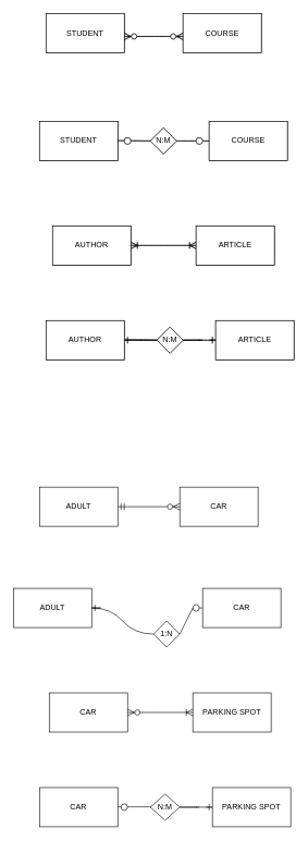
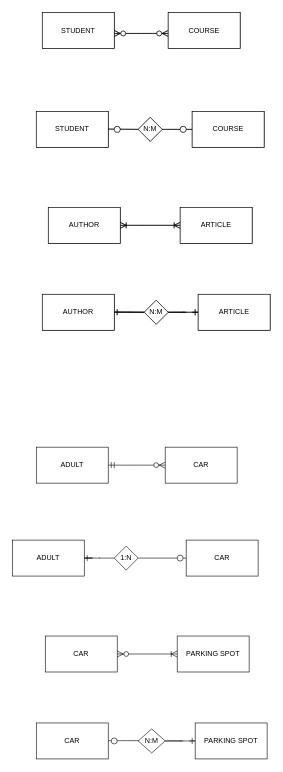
  <mxCell id="0" />
  <mxCell id="1" parent="0" />
  <mxCell id="2" value="STUDENT" style="rounded=0;whiteSpace=wrap;html=1;" vertex="1" parent="1"><mxGeometry x="70" y="20" width="120" height="60" as="geometry" /></mxCell>
  <mxCell id="3" value="COURSE" style="rounded=0;whiteSpace=wrap;html=1;" vertex="1" parent="1"><mxGeometry x="280" y="20" width="120" height="60" as="geometry" /></mxCell>
  <mxCell id="4" value="STUDENT" style="rounded=0;whiteSpace=wrap;html=1;" vertex="1" parent="1"><mxGeometry x="60" y="185" width="120" height="60" as="geometry" /></mxCell>
  <mxCell id="5" value="COURSE" style="rounded=0;whiteSpace=wrap;html=1;" vertex="1" parent="1"><mxGeometry x="320" y="185" width="120" height="60" as="geometry" /></mxCell>
  <mxCell id="6" value="N:M" style="rhombus;whiteSpace=wrap;html=1;" vertex="1" parent="1"><mxGeometry x="230" y="195" width="40" height="40" as="geometry" /></mxCell>
  <mxCell id="7" value="" style="endArrow=none;html=1;rounded=0;fontSize=12;startSize=8;endSize=8;curved=1;entryX=0;entryY=0.5;entryDx=0;entryDy=0;exitX=1;exitY=0.5;exitDx=0;exitDy=0;" edge="1" parent="1" source="9" target="5"><mxGeometry relative="1" as="geometry"><mxPoint x="230" y="245" as="sourcePoint" /><mxPoint x="390" y="245" as="targetPoint" /></mxGeometry></mxCell>
  <mxCell id="8" value="" style="endArrow=none;html=1;rounded=0;fontSize=12;startSize=8;endSize=8;curved=1;entryX=0;entryY=0.5;entryDx=0;entryDy=0;exitX=1;exitY=0.5;exitDx=0;exitDy=0;" edge="1" parent="1" source="6" target="9"><mxGeometry relative="1" as="geometry"><mxPoint x="270" y="215" as="sourcePoint" /><mxPoint x="320" y="215" as="targetPoint" /></mxGeometry></mxCell>
  <mxCell id="9" value="" style="ellipse;whiteSpace=wrap;html=1;aspect=fixed;" vertex="1" parent="1"><mxGeometry x="300" y="210" width="10" height="10" as="geometry" /></mxCell>
  <mxCell id="10" value="" style="endArrow=none;html=1;rounded=0;fontSize=12;startSize=8;endSize=8;curved=1;entryX=0;entryY=0.5;entryDx=0;entryDy=0;" edge="1" parent="1" target="6"><mxGeometry relative="1" as="geometry"><mxPoint x="180" y="214.5" as="sourcePoint" /><mxPoint x="250" y="214.5" as="targetPoint" /></mxGeometry></mxCell>
  <mxCell id="11" value="" style="ellipse;whiteSpace=wrap;html=1;aspect=fixed;" vertex="1" parent="1"><mxGeometry x="190" y="210" width="10" height="10" as="geometry" /></mxCell>
  <mxCell id="12" value="" style="edgeStyle=entityRelationEdgeStyle;fontSize=12;html=1;endArrow=ERzeroToMany;endFill=1;startArrow=ERzeroToMany;rounded=0;startSize=8;endSize=8;curved=1;" edge="1" parent="1"><mxGeometry width="100" height="100" relative="1" as="geometry"><mxPoint x="190" y="55" as="sourcePoint" /><mxPoint x="280" y="55" as="targetPoint" /></mxGeometry></mxCell>
  <mxCell id="13" style="edgeStyle=none;curved=1;rounded=0;orthogonalLoop=1;jettySize=auto;html=1;entryX=0;entryY=0.633;entryDx=0;entryDy=0;entryPerimeter=0;fontSize=12;startSize=8;endSize=8;" edge="1" parent="1" source="3" target="3"><mxGeometry relative="1" as="geometry" /></mxCell>
  <mxCell id="14" value="AUTHOR" style="rounded=0;whiteSpace=wrap;html=1;" vertex="1" parent="1"><mxGeometry x="80" y="345" width="120" height="60" as="geometry" /></mxCell>
  <mxCell id="15" value="ARTICLE" style="rounded=0;whiteSpace=wrap;html=1;" vertex="1" parent="1"><mxGeometry x="300" y="345" width="120" height="60" as="geometry" /></mxCell>
  <mxCell id="16" value="AUTHOR" style="rounded=0;whiteSpace=wrap;html=1;" vertex="1" parent="1"><mxGeometry x="70" y="490" width="120" height="60" as="geometry" /></mxCell>
  <mxCell id="17" value="ARTICLE" style="rounded=0;whiteSpace=wrap;html=1;" vertex="1" parent="1"><mxGeometry x="330" y="490" width="120" height="60" as="geometry" /></mxCell>
  <mxCell id="18" value="N:M" style="rhombus;whiteSpace=wrap;html=1;" vertex="1" parent="1"><mxGeometry x="240" y="500" width="40" height="40" as="geometry" /></mxCell>
  <mxCell id="19" value="" style="endArrow=none;html=1;rounded=0;fontSize=12;startSize=8;endSize=8;curved=1;entryX=0;entryY=0.5;entryDx=0;entryDy=0;exitX=1;exitY=0.5;exitDx=0;exitDy=0;" edge="1" parent="1" target="17"><mxGeometry relative="1" as="geometry"><mxPoint x="320" y="520" as="sourcePoint" /><mxPoint x="400" y="550" as="targetPoint" /></mxGeometry></mxCell>
  <mxCell id="20" value="" style="endArrow=none;html=1;rounded=0;fontSize=12;startSize=8;endSize=8;curved=1;entryX=0;entryY=0.5;entryDx=0;entryDy=0;exitX=1;exitY=0.5;exitDx=0;exitDy=0;" edge="1" parent="1" source="18"><mxGeometry relative="1" as="geometry"><mxPoint x="280" y="520" as="sourcePoint" /><mxPoint x="310" y="520" as="targetPoint" /></mxGeometry></mxCell>
  <mxCell id="21" value="" style="endArrow=none;html=1;rounded=0;fontSize=12;startSize=8;endSize=8;curved=1;entryX=0;entryY=0.5;entryDx=0;entryDy=0;" edge="1" parent="1" target="18"><mxGeometry relative="1" as="geometry"><mxPoint x="190" y="519.5" as="sourcePoint" /><mxPoint x="260" y="519.5" as="targetPoint" /></mxGeometry></mxCell>
  <mxCell id="22" style="edgeStyle=none;curved=1;rounded=0;orthogonalLoop=1;jettySize=auto;html=1;entryX=0;entryY=0.633;entryDx=0;entryDy=0;entryPerimeter=0;fontSize=12;startSize=8;endSize=8;" edge="1" parent="1" source="15" target="15"><mxGeometry relative="1" as="geometry" /></mxCell>
  <mxCell id="23" value="" style="edgeStyle=entityRelationEdgeStyle;fontSize=12;html=1;endArrow=ERone;endFill=1;rounded=0;startSize=8;endSize=8;curved=1;exitX=0;exitY=0.5;exitDx=0;exitDy=0;entryX=1;entryY=0.5;entryDx=0;entryDy=0;" edge="1" parent="1" source="18" target="16"><mxGeometry width="100" height="100" relative="1" as="geometry"><mxPoint x="310" y="455" as="sourcePoint" /><mxPoint x="190" y="525" as="targetPoint" /></mxGeometry></mxCell>
  <mxCell id="24" value="" style="edgeStyle=entityRelationEdgeStyle;fontSize=12;html=1;endArrow=ERone;endFill=1;rounded=0;startSize=8;endSize=8;curved=1;entryX=0;entryY=0.5;entryDx=0;entryDy=0;exitX=1;exitY=0.5;exitDx=0;exitDy=0;" edge="1" parent="1" source="18" target="17"><mxGeometry width="100" height="100" relative="1" as="geometry"><mxPoint x="280" y="525" as="sourcePoint" /><mxPoint x="320" y="395" as="targetPoint" /></mxGeometry></mxCell>
  <mxCell id="25" value="" style="edgeStyle=entityRelationEdgeStyle;fontSize=12;html=1;endArrow=ERoneToMany;startArrow=ERoneToMany;rounded=0;startSize=8;endSize=8;curved=1;exitX=1;exitY=0.5;exitDx=0;exitDy=0;" edge="1" parent="1" source="14"><mxGeometry width="100" height="100" relative="1" as="geometry"><mxPoint x="220" y="495" as="sourcePoint" /><mxPoint x="300" y="375" as="targetPoint" /><Array as="points"><mxPoint x="210" y="372" /><mxPoint x="210" y="375" /><mxPoint x="220" y="415" /><mxPoint x="210" y="365" /></Array></mxGeometry></mxCell>
  <mxCell id="26" value="STUDENT" style="rounded=0;whiteSpace=wrap;html=1;" vertex="1" parent="1"><mxGeometry x="70" y="20" width="120" height="60" as="geometry" /></mxCell>
  <mxCell id="27" value="COURSE" style="rounded=0;whiteSpace=wrap;html=1;" vertex="1" parent="1"><mxGeometry x="280" y="20" width="120" height="60" as="geometry" /></mxCell>
  <mxCell id="28" value="STUDENT" style="rounded=0;whiteSpace=wrap;html=1;" vertex="1" parent="1"><mxGeometry x="60" y="185" width="120" height="60" as="geometry" /></mxCell>
  <mxCell id="29" value="COURSE" style="rounded=0;whiteSpace=wrap;html=1;" vertex="1" parent="1"><mxGeometry x="320" y="185" width="120" height="60" as="geometry" /></mxCell>
  <mxCell id="30" value="N:M" style="rhombus;whiteSpace=wrap;html=1;" vertex="1" parent="1"><mxGeometry x="230" y="195" width="40" height="40" as="geometry" /></mxCell>
  <mxCell id="31" value="" style="endArrow=none;html=1;rounded=0;fontSize=12;startSize=8;endSize=8;curved=1;entryX=0;entryY=0.5;entryDx=0;entryDy=0;exitX=1;exitY=0.5;exitDx=0;exitDy=0;" edge="1" parent="1" source="33" target="29"><mxGeometry relative="1" as="geometry"><mxPoint x="230" y="245" as="sourcePoint" /><mxPoint x="390" y="245" as="targetPoint" /></mxGeometry></mxCell>
  <mxCell id="32" value="" style="endArrow=none;html=1;rounded=0;fontSize=12;startSize=8;endSize=8;curved=1;entryX=0;entryY=0.5;entryDx=0;entryDy=0;exitX=1;exitY=0.5;exitDx=0;exitDy=0;" edge="1" parent="1" source="30" target="33"><mxGeometry relative="1" as="geometry"><mxPoint x="270" y="215" as="sourcePoint" /><mxPoint x="320" y="215" as="targetPoint" /></mxGeometry></mxCell>
  <mxCell id="33" value="" style="ellipse;whiteSpace=wrap;html=1;aspect=fixed;" vertex="1" parent="1"><mxGeometry x="300" y="210" width="10" height="10" as="geometry" /></mxCell>
  <mxCell id="34" value="" style="endArrow=none;html=1;rounded=0;fontSize=12;startSize=8;endSize=8;curved=1;entryX=0;entryY=0.5;entryDx=0;entryDy=0;" edge="1" parent="1" target="30"><mxGeometry relative="1" as="geometry"><mxPoint x="180" y="214.5" as="sourcePoint" /><mxPoint x="250" y="214.5" as="targetPoint" /></mxGeometry></mxCell>
  <mxCell id="35" value="" style="ellipse;whiteSpace=wrap;html=1;aspect=fixed;" vertex="1" parent="1"><mxGeometry x="190" y="210" width="10" height="10" as="geometry" /></mxCell>
  <mxCell id="36" value="" style="edgeStyle=entityRelationEdgeStyle;fontSize=12;html=1;endArrow=ERzeroToMany;endFill=1;startArrow=ERzeroToMany;rounded=0;startSize=8;endSize=8;curved=1;" edge="1" parent="1"><mxGeometry width="100" height="100" relative="1" as="geometry"><mxPoint x="190" y="55" as="sourcePoint" /><mxPoint x="280" y="55" as="targetPoint" /></mxGeometry></mxCell>
  <mxCell id="37" style="edgeStyle=none;curved=1;rounded=0;orthogonalLoop=1;jettySize=auto;html=1;entryX=0;entryY=0.633;entryDx=0;entryDy=0;entryPerimeter=0;fontSize=12;startSize=8;endSize=8;" edge="1" parent="1" source="27" target="27"><mxGeometry relative="1" as="geometry" /></mxCell>
  <mxCell id="38" value="AUTHOR" style="rounded=0;whiteSpace=wrap;html=1;" vertex="1" parent="1"><mxGeometry x="80" y="345" width="120" height="60" as="geometry" /></mxCell>
  <mxCell id="39" value="ARTICLE" style="rounded=0;whiteSpace=wrap;html=1;" vertex="1" parent="1"><mxGeometry x="300" y="345" width="120" height="60" as="geometry" /></mxCell>
  <mxCell id="40" value="AUTHOR" style="rounded=0;whiteSpace=wrap;html=1;" vertex="1" parent="1"><mxGeometry x="70" y="490" width="120" height="60" as="geometry" /></mxCell>
  <mxCell id="41" value="ARTICLE" style="rounded=0;whiteSpace=wrap;html=1;" vertex="1" parent="1"><mxGeometry x="330" y="490" width="120" height="60" as="geometry" /></mxCell>
  <mxCell id="42" value="N:M" style="rhombus;whiteSpace=wrap;html=1;" vertex="1" parent="1"><mxGeometry x="240" y="500" width="40" height="40" as="geometry" /></mxCell>
  <mxCell id="43" value="" style="endArrow=none;html=1;rounded=0;fontSize=12;startSize=8;endSize=8;curved=1;entryX=0;entryY=0.5;entryDx=0;entryDy=0;exitX=1;exitY=0.5;exitDx=0;exitDy=0;" edge="1" parent="1" target="41"><mxGeometry relative="1" as="geometry"><mxPoint x="320" y="520" as="sourcePoint" /><mxPoint x="400" y="550" as="targetPoint" /></mxGeometry></mxCell>
  <mxCell id="44" value="" style="endArrow=none;html=1;rounded=0;fontSize=12;startSize=8;endSize=8;curved=1;entryX=0;entryY=0.5;entryDx=0;entryDy=0;exitX=1;exitY=0.5;exitDx=0;exitDy=0;" edge="1" parent="1" source="42"><mxGeometry relative="1" as="geometry"><mxPoint x="280" y="520" as="sourcePoint" /><mxPoint x="310" y="520" as="targetPoint" /></mxGeometry></mxCell>
  <mxCell id="45" value="" style="endArrow=none;html=1;rounded=0;fontSize=12;startSize=8;endSize=8;curved=1;entryX=0;entryY=0.5;entryDx=0;entryDy=0;" edge="1" parent="1" target="42"><mxGeometry relative="1" as="geometry"><mxPoint x="190" y="519.5" as="sourcePoint" /><mxPoint x="260" y="519.5" as="targetPoint" /></mxGeometry></mxCell>
  <mxCell id="46" style="edgeStyle=none;curved=1;rounded=0;orthogonalLoop=1;jettySize=auto;html=1;entryX=0;entryY=0.633;entryDx=0;entryDy=0;entryPerimeter=0;fontSize=12;startSize=8;endSize=8;" edge="1" parent="1" source="39" target="39"><mxGeometry relative="1" as="geometry" /></mxCell>
  <mxCell id="47" value="" style="edgeStyle=entityRelationEdgeStyle;fontSize=12;html=1;endArrow=ERone;endFill=1;rounded=0;startSize=8;endSize=8;curved=1;exitX=0;exitY=0.5;exitDx=0;exitDy=0;entryX=1;entryY=0.5;entryDx=0;entryDy=0;" edge="1" parent="1" source="42" target="40"><mxGeometry width="100" height="100" relative="1" as="geometry"><mxPoint x="310" y="455" as="sourcePoint" /><mxPoint x="190" y="525" as="targetPoint" /></mxGeometry></mxCell>
  <mxCell id="48" value="" style="edgeStyle=entityRelationEdgeStyle;fontSize=12;html=1;endArrow=ERone;endFill=1;rounded=0;startSize=8;endSize=8;curved=1;entryX=0;entryY=0.5;entryDx=0;entryDy=0;exitX=1;exitY=0.5;exitDx=0;exitDy=0;" edge="1" parent="1" source="42" target="41"><mxGeometry width="100" height="100" relative="1" as="geometry"><mxPoint x="280" y="525" as="sourcePoint" /><mxPoint x="320" y="395" as="targetPoint" /></mxGeometry></mxCell>
  <mxCell id="49" value="" style="edgeStyle=entityRelationEdgeStyle;fontSize=12;html=1;endArrow=ERoneToMany;startArrow=ERoneToMany;rounded=0;startSize=8;endSize=8;curved=1;exitX=1;exitY=0.5;exitDx=0;exitDy=0;" edge="1" parent="1" source="38"><mxGeometry width="100" height="100" relative="1" as="geometry"><mxPoint x="220" y="495" as="sourcePoint" /><mxPoint x="300" y="375" as="targetPoint" /><Array as="points"><mxPoint x="210" y="372" /><mxPoint x="210" y="375" /><mxPoint x="220" y="415" /><mxPoint x="210" y="365" /></Array></mxGeometry></mxCell>
  <mxCell id="50" value="ADULT" style="rounded=0;whiteSpace=wrap;html=1;" vertex="1" parent="1"><mxGeometry x="60" y="745" width="120" height="60" as="geometry" /></mxCell>
  <mxCell id="51" value="CAR" style="rounded=0;whiteSpace=wrap;html=1;" vertex="1" parent="1"><mxGeometry x="275" y="745" width="120" height="60" as="geometry" /></mxCell>
  <mxCell id="52" value="CAR" style="rounded=0;whiteSpace=wrap;html=1;" vertex="1" parent="1"><mxGeometry x="310" y="900" width="120" height="60" as="geometry" /></mxCell>
  <mxCell id="53" value="" style="endArrow=none;html=1;rounded=0;fontSize=12;startSize=8;endSize=8;curved=1;entryX=0;entryY=0.5;entryDx=0;entryDy=0;exitX=1;exitY=0.5;exitDx=0;exitDy=0;" edge="1" parent="1" source="55" target="52"><mxGeometry relative="1" as="geometry"><mxPoint x="225" y="960" as="sourcePoint" /><mxPoint x="385" y="960" as="targetPoint" /></mxGeometry></mxCell>
  <mxCell id="54" value="" style="endArrow=none;html=1;rounded=0;fontSize=12;startSize=8;endSize=8;curved=1;entryX=0;entryY=0.5;entryDx=0;entryDy=0;exitX=1;exitY=0.5;exitDx=0;exitDy=0;" edge="1" parent="1"><mxGeometry relative="1" as="geometry"><mxPoint x="175" y="1234.5" as="sourcePoint" /><mxPoint x="240" y="1234.5" as="targetPoint" /></mxGeometry></mxCell>
  <mxCell id="55" value="" style="ellipse;whiteSpace=wrap;html=1;aspect=fixed;" vertex="1" parent="1"><mxGeometry x="295" y="925" width="10" height="10" as="geometry" /></mxCell>
  <mxCell id="56" style="edgeStyle=none;curved=1;rounded=0;orthogonalLoop=1;jettySize=auto;html=1;entryX=0;entryY=0.633;entryDx=0;entryDy=0;entryPerimeter=0;fontSize=12;startSize=8;endSize=8;" edge="1" parent="1" source="51" target="51"><mxGeometry relative="1" as="geometry" /></mxCell>
  <mxCell id="57" value="CAR" style="rounded=0;whiteSpace=wrap;html=1;" vertex="1" parent="1"><mxGeometry x="75" y="1060" width="120" height="60" as="geometry" /></mxCell>
  <mxCell id="58" value="PARKING SPOT" style="rounded=0;whiteSpace=wrap;html=1;" vertex="1" parent="1"><mxGeometry x="295" y="1060" width="120" height="60" as="geometry" /></mxCell>
  <mxCell id="59" value="CAR" style="rounded=0;whiteSpace=wrap;html=1;" vertex="1" parent="1"><mxGeometry x="60" y="1205" width="120" height="60" as="geometry" /></mxCell>
  <mxCell id="60" value="PARKING SPOT" style="rounded=0;whiteSpace=wrap;html=1;" vertex="1" parent="1"><mxGeometry x="325" y="1205" width="120" height="60" as="geometry" /></mxCell>
  <mxCell id="61" value="N:M" style="rhombus;whiteSpace=wrap;html=1;" vertex="1" parent="1"><mxGeometry x="230" y="1215" width="45" height="40" as="geometry" /></mxCell>
  <mxCell id="62" value="" style="endArrow=none;html=1;rounded=0;fontSize=12;startSize=8;endSize=8;curved=1;entryX=0;entryY=0.5;entryDx=0;entryDy=0;exitX=1;exitY=0.5;exitDx=0;exitDy=0;" edge="1" parent="1" target="60"><mxGeometry relative="1" as="geometry"><mxPoint x="315" y="1235" as="sourcePoint" /><mxPoint x="395" y="1265" as="targetPoint" /></mxGeometry></mxCell>
  <mxCell id="63" value="" style="endArrow=none;html=1;rounded=0;fontSize=12;startSize=8;endSize=8;curved=1;entryX=0;entryY=0.5;entryDx=0;entryDy=0;exitX=1;exitY=0.5;exitDx=0;exitDy=0;" edge="1" parent="1" source="61"><mxGeometry relative="1" as="geometry"><mxPoint x="275" y="1235" as="sourcePoint" /><mxPoint x="305" y="1235" as="targetPoint" /></mxGeometry></mxCell>
  <mxCell id="64" style="edgeStyle=none;curved=1;rounded=0;orthogonalLoop=1;jettySize=auto;html=1;entryX=0;entryY=0.633;entryDx=0;entryDy=0;entryPerimeter=0;fontSize=12;startSize=8;endSize=8;" edge="1" parent="1" source="58" target="58"><mxGeometry relative="1" as="geometry" /></mxCell>
  <mxCell id="65" value="" style="edgeStyle=entityRelationEdgeStyle;fontSize=12;html=1;endArrow=ERone;endFill=1;rounded=0;startSize=8;endSize=8;curved=1;entryX=0;entryY=0.5;entryDx=0;entryDy=0;exitX=1;exitY=0.5;exitDx=0;exitDy=0;" edge="1" parent="1" source="61" target="60"><mxGeometry width="100" height="100" relative="1" as="geometry"><mxPoint x="275" y="1240" as="sourcePoint" /><mxPoint x="315" y="1110" as="targetPoint" /></mxGeometry></mxCell>
  <mxCell id="66" value="" style="edgeStyle=entityRelationEdgeStyle;fontSize=12;html=1;endArrow=ERone;endFill=1;rounded=0;startSize=8;endSize=8;curved=1;" edge="1" parent="1" source="70"><mxGeometry width="100" height="100" relative="1" as="geometry"><mxPoint x="220" y="929.5" as="sourcePoint" /><mxPoint x="130" y="929.5" as="targetPoint" /><Array as="points"><mxPoint x="250" y="899.5" /><mxPoint x="240" y="899.5" /></Array></mxGeometry></mxCell>
- <mxCell id="67" value="1:N" style="rhombus;whiteSpace=wrap;html=1;" vertex="1" parent="1"><mxGeometry x="235" y="950" width="40" height="40" as="geometry" /></mxCell>
+ <mxCell id="67" value="1:N" style="rhombus;whiteSpace=wrap;html=1;" vertex="1" parent="1"><mxGeometry x="190" y="910" width="40" height="40" as="geometry" /></mxCell>
  <mxCell id="68" style="edgeStyle=none;curved=1;rounded=0;orthogonalLoop=1;jettySize=auto;html=1;exitX=0;exitY=1;exitDx=0;exitDy=0;fontSize=12;startSize=8;endSize=8;" edge="1" parent="1" source="67" target="67"><mxGeometry relative="1" as="geometry" /></mxCell>
  <mxCell id="69" value="" style="edgeStyle=entityRelationEdgeStyle;fontSize=12;html=1;endArrow=ERone;endFill=1;rounded=0;startSize=8;endSize=8;curved=1;" edge="1" parent="1" source="67" target="70"><mxGeometry width="100" height="100" relative="1" as="geometry"><mxPoint x="230" y="930" as="sourcePoint" /><mxPoint x="130" y="929.5" as="targetPoint" /><Array as="points"><mxPoint x="190" y="829.5" /><mxPoint x="190" y="819.5" /><mxPoint x="200" y="849.5" /></Array></mxGeometry></mxCell>
  <mxCell id="70" value="ADULT" style="rounded=0;whiteSpace=wrap;html=1;" vertex="1" parent="1"><mxGeometry x="20" y="900" width="120" height="60" as="geometry" /></mxCell>
  <mxCell id="71" value="" style="edgeStyle=entityRelationEdgeStyle;fontSize=12;html=1;endArrow=ERzeroToMany;startArrow=ERmandOne;rounded=0;startSize=8;endSize=8;curved=1;exitX=1;exitY=0.5;exitDx=0;exitDy=0;entryX=0;entryY=0.5;entryDx=0;entryDy=0;" edge="1" parent="1" source="50" target="51"><mxGeometry width="100" height="100" relative="1" as="geometry"><mxPoint x="220" y="1025" as="sourcePoint" /><mxPoint x="320" y="925" as="targetPoint" /><Array as="points"><mxPoint x="220" y="775" /></Array></mxGeometry></mxCell>
  <mxCell id="72" value="" style="edgeStyle=entityRelationEdgeStyle;fontSize=12;html=1;endArrow=ERoneToMany;startArrow=ERzeroToMany;rounded=0;startSize=8;endSize=8;curved=1;entryX=0;entryY=0.5;entryDx=0;entryDy=0;exitX=1;exitY=0.5;exitDx=0;exitDy=0;" edge="1" parent="1" source="57" target="58"><mxGeometry width="100" height="100" relative="1" as="geometry"><mxPoint x="220" y="1035" as="sourcePoint" /><mxPoint x="320" y="935" as="targetPoint" /></mxGeometry></mxCell>
  <mxCell id="73" value="" style="endArrow=none;html=1;rounded=0;fontSize=12;startSize=8;endSize=8;curved=1;entryX=0;entryY=0.5;entryDx=0;entryDy=0;" edge="1" parent="1" target="74"><mxGeometry relative="1" as="geometry"><mxPoint x="185" y="1234.5" as="sourcePoint" /><mxPoint x="235" y="1235" as="targetPoint" /></mxGeometry></mxCell>
  <mxCell id="74" value="" style="ellipse;whiteSpace=wrap;html=1;aspect=fixed;" vertex="1" parent="1"><mxGeometry x="185" y="1230" width="10" height="10" as="geometry" /></mxCell>
  <mxCell id="75" value="" style="endArrow=none;html=1;rounded=0;fontSize=12;startSize=8;endSize=8;curved=1;entryX=0;entryY=0.5;entryDx=0;entryDy=0;exitX=1;exitY=0.5;exitDx=0;exitDy=0;" edge="1" parent="1" source="67" target="55"><mxGeometry relative="1" as="geometry"><mxPoint x="190" y="985" as="sourcePoint" /><mxPoint x="350" y="985" as="targetPoint" /></mxGeometry></mxCell>
